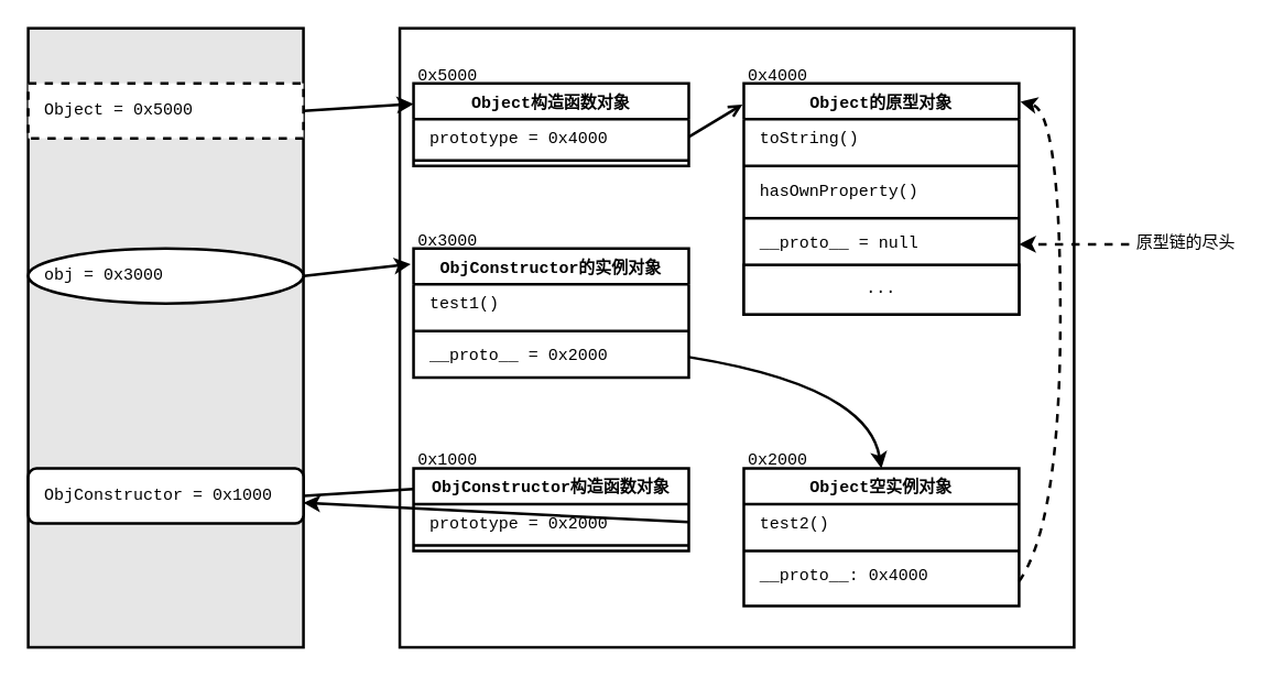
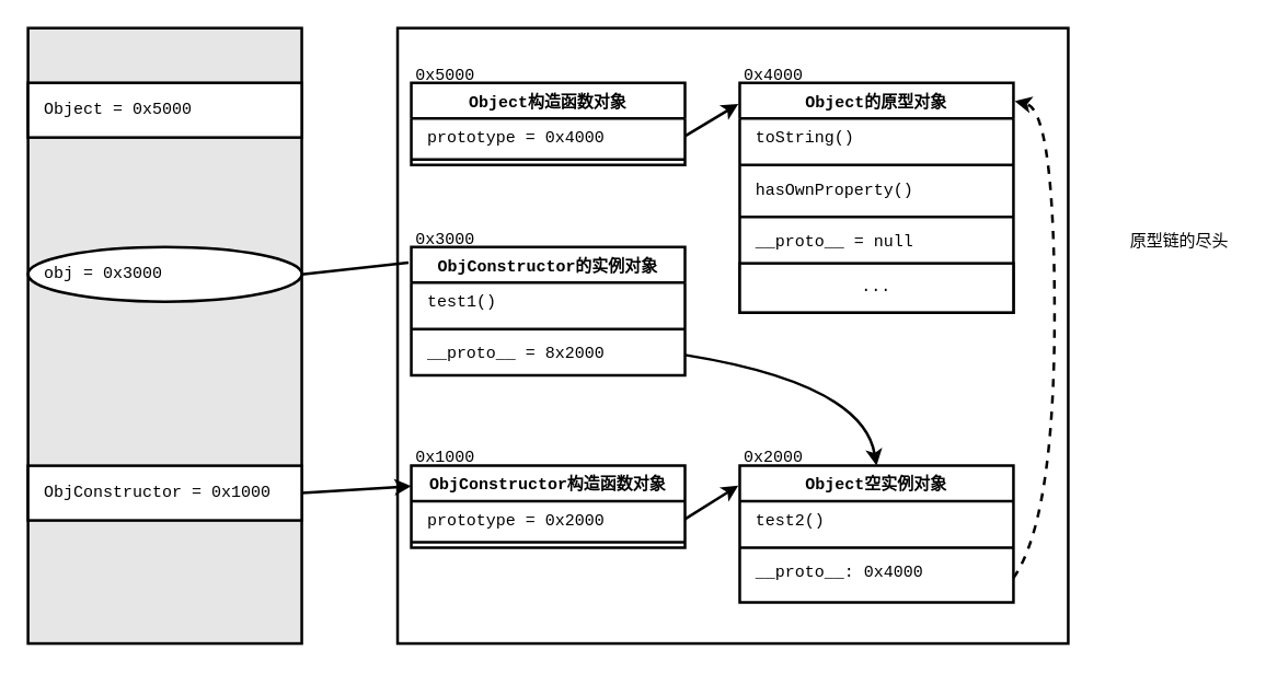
  <mxCell id="0" />
  <mxCell id="1" parent="0" />
  <mxCell id="2" value="" style="rounded=0;whiteSpace=wrap;html=1;fontFamily=Courier New;strokeWidth=2;fontColor=#000000;spacingLeft=10;spacingRight=10;fillColor=#E6E6E6;" vertex="1" parent="1"><mxGeometry x="20" y="20" width="200" height="450" as="geometry" /></mxCell>
  <mxCell id="3" value="" style="rounded=0;whiteSpace=wrap;html=1;fontFamily=Courier New;strokeWidth=2;fontColor=#000000;spacingLeft=10;spacingRight=10;" vertex="1" parent="1"><mxGeometry x="290" y="20" width="490" height="450" as="geometry" /></mxCell>
- <mxCell id="4" value="ObjConstructor = 0x1000" style="whiteSpace=wrap;html=1;fontFamily=Courier New;align=left;spacingLeft=10;strokeWidth=2;fontColor=#000000;spacingRight=10;rounded=1;" vertex="1" parent="1"><mxGeometry x="20" y="340" width="200" height="40" as="geometry" /></mxCell>
+ <mxCell id="4" value="ObjConstructor = 0x1000" style="rounded=0;whiteSpace=wrap;html=1;fontFamily=Courier New;align=left;spacingLeft=10;strokeWidth=2;fontColor=#000000;spacingRight=10;" vertex="1" parent="1"><mxGeometry x="20" y="340" width="200" height="40" as="geometry" /></mxCell>
  <mxCell id="5" value="ObjConstructor构造函数对象" style="swimlane;fontStyle=1;align=center;verticalAlign=top;childLayout=stackLayout;horizontal=1;startSize=26;horizontalStack=0;resizeParent=1;resizeParentMax=0;resizeLast=0;collapsible=1;marginBottom=0;fontFamily=Courier New;strokeWidth=2;fontColor=#000000;spacingLeft=10;spacingRight=10;" vertex="1" parent="1"><mxGeometry x="300" y="340" width="200" height="60" as="geometry" /></mxCell>
  <mxCell id="6" value="prototype = 0x2000" style="text;strokeColor=none;fillColor=none;align=left;verticalAlign=top;spacingLeft=10;spacingRight=10;overflow=hidden;rotatable=0;points=[[0,0.5],[1,0.5]];portConstraint=eastwest;fontFamily=Courier New;strokeWidth=2;fontColor=#000000;" vertex="1" parent="5"><mxGeometry y="26" width="200" height="26" as="geometry" /></mxCell>
  <mxCell id="7" value="" style="line;strokeWidth=2;fillColor=none;align=left;verticalAlign=middle;spacingTop=-1;spacingLeft=10;spacingRight=10;rotatable=0;labelPosition=right;points=[];portConstraint=eastwest;fontFamily=Courier New;fontColor=#000000;" vertex="1" parent="5"><mxGeometry y="52" width="200" height="8" as="geometry" /></mxCell>
  <mxCell id="8" value="Object空实例对象" style="swimlane;fontStyle=1;align=center;verticalAlign=top;childLayout=stackLayout;horizontal=1;startSize=26;horizontalStack=0;resizeParent=1;resizeParentMax=0;resizeLast=0;collapsible=1;marginBottom=0;fontFamily=Courier New;strokeWidth=2;fontColor=#000000;spacingLeft=10;spacingRight=10;" vertex="1" parent="1"><mxGeometry x="540" y="340" width="200" height="100" as="geometry"><mxRectangle x="560" y="360" width="200" height="30" as="alternateBounds" /></mxGeometry></mxCell>
  <mxCell id="9" value="test2()" style="text;html=1;strokeColor=none;fillColor=none;align=left;verticalAlign=middle;whiteSpace=wrap;rounded=0;labelBackgroundColor=none;fontFamily=Courier New;fontColor=#000000;spacingLeft=10;spacingRight=10;" vertex="1" parent="8"><mxGeometry y="26" width="200" height="30" as="geometry" /></mxCell>
  <mxCell id="10" value="" style="line;strokeWidth=2;fillColor=none;align=left;verticalAlign=middle;spacingTop=-1;spacingLeft=10;spacingRight=10;rotatable=0;labelPosition=right;points=[];portConstraint=eastwest;fontFamily=Courier New;fontColor=#000000;" vertex="1" parent="8"><mxGeometry y="56" width="200" height="8" as="geometry" /></mxCell>
  <mxCell id="11" value="__proto__: 0x4000" style="text;strokeColor=none;fillColor=none;align=left;verticalAlign=top;spacingLeft=10;spacingRight=10;overflow=hidden;rotatable=0;points=[[0,0.5],[1,0.5]];portConstraint=eastwest;fontFamily=Courier New;strokeWidth=2;fontColor=#000000;" vertex="1" parent="8"><mxGeometry y="64" width="200" height="36" as="geometry" /></mxCell>
- <mxCell id="12" value="" style="curved=1;endArrow=none;html=1;rounded=0;fontFamily=Courier New;exitX=1;exitY=0.5;exitDx=0;exitDy=0;entryX=0;entryY=0.25;entryDx=0;entryDy=0;strokeWidth=2;fontColor=#000000;spacingLeft=10;spacingRight=10;" edge="1" parent="1" source="4" target="5"><mxGeometry width="50" height="50" relative="1" as="geometry"><mxPoint x="220" y="360" as="sourcePoint" /><mxPoint x="450" y="230" as="targetPoint" /></mxGeometry></mxCell>
- <mxCell id="13" value="" style="curved=1;endArrow=classic;html=1;rounded=0;fontFamily=Courier New;exitX=1;exitY=0.5;exitDx=0;exitDy=0;strokeWidth=2;fontColor=#000000;spacingLeft=10;spacingRight=10;" edge="1" parent="1" source="6" target="4"><mxGeometry width="50" height="50" relative="1" as="geometry"><mxPoint x="400" y="280" as="sourcePoint" /><mxPoint x="450" y="230" as="targetPoint" /></mxGeometry></mxCell>
- <mxCell id="14" value="Object = 0x5000" style="rounded=0;whiteSpace=wrap;html=1;fontFamily=Courier New;align=left;spacingLeft=10;strokeWidth=2;fontColor=#000000;spacingRight=10;labelBackgroundColor=default;dashed=1;" vertex="1" parent="1"><mxGeometry x="20" y="60" width="200" height="40" as="geometry" /></mxCell>
+ <mxCell id="12" value="" style="curved=1;endArrow=classic;html=1;rounded=0;fontFamily=Courier New;exitX=1;exitY=0.5;exitDx=0;exitDy=0;entryX=0;entryY=0.25;entryDx=0;entryDy=0;strokeWidth=2;fontColor=#000000;spacingLeft=10;spacingRight=10;" edge="1" parent="1" source="4" target="5"><mxGeometry width="50" height="50" relative="1" as="geometry"><mxPoint x="220" y="360" as="sourcePoint" /><mxPoint x="450" y="230" as="targetPoint" /></mxGeometry></mxCell>
+ <mxCell id="13" value="" style="curved=1;endArrow=classic;html=1;rounded=0;fontFamily=Courier New;exitX=1;exitY=0.5;exitDx=0;exitDy=0;entryX=-0.005;entryY=0.145;entryDx=0;entryDy=0;strokeWidth=2;fontColor=#000000;spacingLeft=10;spacingRight=10;entryPerimeter=0;" edge="1" parent="1" source="6" target="8"><mxGeometry width="50" height="50" relative="1" as="geometry"><mxPoint x="400" y="280" as="sourcePoint" /><mxPoint x="450" y="230" as="targetPoint" /></mxGeometry></mxCell>
+ <mxCell id="14" value="Object = 0x5000" style="rounded=0;whiteSpace=wrap;html=1;fontFamily=Courier New;align=left;spacingLeft=10;strokeWidth=2;fontColor=#000000;spacingRight=10;labelBackgroundColor=default;" vertex="1" parent="1"><mxGeometry x="20" y="60" width="200" height="40" as="geometry" /></mxCell>
  <mxCell id="15" value="Object构造函数对象" style="swimlane;fontStyle=1;align=center;verticalAlign=top;childLayout=stackLayout;horizontal=1;startSize=26;horizontalStack=0;resizeParent=1;resizeParentMax=0;resizeLast=0;collapsible=1;marginBottom=0;fontFamily=Courier New;strokeWidth=2;fontColor=#000000;spacingLeft=10;spacingRight=10;" vertex="1" parent="1"><mxGeometry x="300" y="60" width="200" height="60" as="geometry" /></mxCell>
  <mxCell id="16" value="prototype = 0x4000" style="text;strokeColor=none;fillColor=none;align=left;verticalAlign=top;spacingLeft=10;spacingRight=10;overflow=hidden;rotatable=0;points=[[0,0.5],[1,0.5]];portConstraint=eastwest;fontFamily=Courier New;strokeWidth=2;fontColor=#000000;" vertex="1" parent="15"><mxGeometry y="26" width="200" height="26" as="geometry" /></mxCell>
  <mxCell id="17" value="" style="line;strokeWidth=2;fillColor=none;align=left;verticalAlign=middle;spacingTop=-1;spacingLeft=10;spacingRight=10;rotatable=0;labelPosition=right;points=[];portConstraint=eastwest;fontFamily=Courier New;fontColor=#000000;" vertex="1" parent="15"><mxGeometry y="52" width="200" height="8" as="geometry" /></mxCell>
- <mxCell id="18" value="" style="curved=1;endArrow=open;html=1;rounded=0;fontFamily=Courier New;exitX=1;exitY=0.5;exitDx=0;exitDy=0;strokeWidth=2;fontColor=#000000;spacingLeft=10;spacingRight=10;entryX=-0.005;entryY=0.092;entryDx=0;entryDy=0;entryPerimeter=0;" edge="1" parent="1" source="16" target="23"><mxGeometry width="50" height="50" relative="1" as="geometry"><mxPoint x="400" y="120" as="sourcePoint" /><mxPoint x="450" y="70" as="targetPoint" /></mxGeometry></mxCell>
- <mxCell id="19" value="" style="curved=1;endArrow=classic;html=1;rounded=0;fontFamily=Courier New;exitX=1;exitY=0.5;exitDx=0;exitDy=0;entryX=0;entryY=0.25;entryDx=0;entryDy=0;strokeWidth=2;fontColor=#000000;spacingLeft=10;spacingRight=10;" edge="1" parent="1" source="14" target="15"><mxGeometry width="50" height="50" relative="1" as="geometry"><mxPoint x="220" y="130" as="sourcePoint" /><mxPoint x="450" y="120" as="targetPoint" /></mxGeometry></mxCell>
+ <mxCell id="18" value="" style="curved=1;endArrow=classic;html=1;rounded=0;fontFamily=Courier New;exitX=1;exitY=0.5;exitDx=0;exitDy=0;strokeWidth=2;fontColor=#000000;spacingLeft=10;spacingRight=10;entryX=-0.005;entryY=0.092;entryDx=0;entryDy=0;entryPerimeter=0;" edge="1" parent="1" source="16" target="23"><mxGeometry width="50" height="50" relative="1" as="geometry"><mxPoint x="400" y="120" as="sourcePoint" /><mxPoint x="450" y="70" as="targetPoint" /></mxGeometry></mxCell>
  <mxCell id="20" value="0x1000" style="text;html=1;strokeColor=none;fillColor=none;align=center;verticalAlign=middle;whiteSpace=wrap;rounded=0;fontFamily=Courier New;strokeWidth=2;fontColor=#000000;spacingLeft=10;spacingRight=10;" vertex="1" parent="1"><mxGeometry x="300" y="330" width="50" height="10" as="geometry" /></mxCell>
  <mxCell id="21" value="0x2000" style="text;html=1;strokeColor=none;fillColor=none;align=center;verticalAlign=middle;whiteSpace=wrap;rounded=0;fontFamily=Courier New;strokeWidth=2;fontColor=#000000;spacingLeft=10;spacingRight=10;" vertex="1" parent="1"><mxGeometry x="540" y="330" width="50" height="10" as="geometry" /></mxCell>
  <mxCell id="22" value="0x5000" style="text;html=1;strokeColor=none;fillColor=none;align=center;verticalAlign=middle;whiteSpace=wrap;rounded=0;fontFamily=Courier New;strokeWidth=2;fontColor=#000000;spacingLeft=10;spacingRight=10;" vertex="1" parent="1"><mxGeometry x="300" y="50" width="50" height="10" as="geometry" /></mxCell>
  <mxCell id="23" value="Object的原型对象" style="swimlane;fontStyle=1;align=center;verticalAlign=top;childLayout=stackLayout;horizontal=1;startSize=26;horizontalStack=0;resizeParent=1;resizeParentMax=0;resizeLast=0;collapsible=1;marginBottom=0;fontFamily=Courier New;strokeWidth=2;fontColor=#000000;spacingLeft=10;spacingRight=10;" vertex="1" parent="1"><mxGeometry x="540" y="60" width="200" height="168" as="geometry"><mxRectangle x="560" y="240" width="160" height="30" as="alternateBounds" /></mxGeometry></mxCell>
  <mxCell id="24" value="toString()" style="text;html=1;strokeColor=none;fillColor=none;align=left;verticalAlign=middle;whiteSpace=wrap;rounded=0;fontFamily=Courier New;fontColor=#000000;spacingLeft=10;spacingRight=10;" vertex="1" parent="23"><mxGeometry y="26" width="200" height="30" as="geometry" /></mxCell>
  <mxCell id="25" value="" style="line;strokeWidth=2;fillColor=none;align=left;verticalAlign=middle;spacingTop=-1;spacingLeft=10;spacingRight=10;rotatable=0;labelPosition=right;points=[];portConstraint=eastwest;fontFamily=Courier New;fontColor=#000000;" vertex="1" parent="23"><mxGeometry y="56" width="200" height="8" as="geometry" /></mxCell>
  <mxCell id="26" value="hasOwnProperty()" style="text;html=1;strokeColor=none;fillColor=none;align=left;verticalAlign=middle;whiteSpace=wrap;rounded=0;fontFamily=Courier New;fontColor=#000000;spacingLeft=10;spacingRight=10;" vertex="1" parent="23"><mxGeometry y="64" width="200" height="30" as="geometry" /></mxCell>
  <mxCell id="27" value="" style="line;strokeWidth=2;fillColor=none;align=left;verticalAlign=middle;spacingTop=-1;spacingLeft=10;spacingRight=10;rotatable=0;labelPosition=right;points=[];portConstraint=eastwest;fontFamily=Courier New;fontColor=#000000;" vertex="1" parent="23"><mxGeometry y="94" width="200" height="8" as="geometry" /></mxCell>
  <mxCell id="28" value="__proto__ = null" style="text;html=1;strokeColor=none;fillColor=none;align=left;verticalAlign=middle;whiteSpace=wrap;rounded=0;fontFamily=Courier New;fontColor=#000000;spacingLeft=10;spacingRight=10;" vertex="1" parent="23"><mxGeometry y="102" width="200" height="30" as="geometry" /></mxCell>
  <mxCell id="29" value="..." style="rounded=0;whiteSpace=wrap;html=1;fontFamily=Courier New;fontColor=#000000;strokeColor=#000000;strokeWidth=2;" vertex="1" parent="23"><mxGeometry y="132" width="200" height="36" as="geometry" /></mxCell>
  <mxCell id="30" value="0x4000" style="text;html=1;strokeColor=none;fillColor=none;align=center;verticalAlign=middle;whiteSpace=wrap;rounded=0;fontFamily=Courier New;strokeWidth=2;fontColor=#000000;spacingLeft=10;spacingRight=10;" vertex="1" parent="1"><mxGeometry x="540" y="50" width="50" height="10" as="geometry" /></mxCell>
  <mxCell id="31" value="" style="curved=1;endArrow=classic;html=1;rounded=0;fontFamily=Courier New;fontColor=#000000;strokeColor=#000000;strokeWidth=2;exitX=1;exitY=0.5;exitDx=0;exitDy=0;entryX=1.005;entryY=0.08;entryDx=0;entryDy=0;spacingLeft=10;spacingRight=10;entryPerimeter=0;dashed=1;" edge="1" parent="1" source="11" target="23"><mxGeometry width="50" height="50" relative="1" as="geometry"><mxPoint x="480" y="270" as="sourcePoint" /><mxPoint x="530" y="220" as="targetPoint" /><Array as="points"><mxPoint x="770" y="379" /><mxPoint x="770" y="80" /></Array></mxGeometry></mxCell>
  <mxCell id="32" value="obj = 0x3000" style="ellipse;whiteSpace=wrap;html=1;fontFamily=Courier New;align=left;spacingLeft=10;strokeWidth=2;fontColor=#000000;spacingRight=10;" vertex="1" parent="1"><mxGeometry x="20" y="180" width="200" height="40" as="geometry" /></mxCell>
  <mxCell id="33" value="ObjConstructor的实例对象" style="swimlane;fontStyle=1;align=center;verticalAlign=top;childLayout=stackLayout;horizontal=1;startSize=26;horizontalStack=0;resizeParent=1;resizeParentMax=0;resizeLast=0;collapsible=1;marginBottom=0;fontFamily=Courier New;strokeWidth=2;fontColor=#000000;spacingLeft=10;spacingRight=10;" vertex="1" parent="1"><mxGeometry x="300" y="180" width="200" height="94" as="geometry" /></mxCell>
  <mxCell id="34" value="test1()" style="text;html=1;strokeColor=none;fillColor=none;align=left;verticalAlign=middle;whiteSpace=wrap;rounded=0;fontFamily=Courier New;fontColor=#000000;spacingLeft=10;spacingRight=10;" vertex="1" parent="33"><mxGeometry y="26" width="200" height="30" as="geometry" /></mxCell>
  <mxCell id="35" value="" style="line;strokeWidth=2;fillColor=none;align=left;verticalAlign=middle;spacingTop=-1;spacingLeft=10;spacingRight=10;rotatable=0;labelPosition=right;points=[];portConstraint=eastwest;fontFamily=Courier New;fontColor=#000000;" vertex="1" parent="33"><mxGeometry y="56" width="200" height="8" as="geometry" /></mxCell>
- <mxCell id="36" value="__proto__ = 0x2000" style="text;strokeColor=none;fillColor=none;align=left;verticalAlign=top;spacingLeft=10;spacingRight=10;overflow=hidden;rotatable=0;points=[[0,0.5],[1,0.5]];portConstraint=eastwest;fontFamily=Courier New;strokeWidth=2;fontColor=#000000;" vertex="1" parent="33"><mxGeometry y="64" width="200" height="30" as="geometry" /></mxCell>
+ <mxCell id="36" value="__proto__ = 8x2000" style="text;strokeColor=none;fillColor=none;align=left;verticalAlign=top;spacingLeft=10;spacingRight=10;overflow=hidden;rotatable=0;points=[[0,0.5],[1,0.5]];portConstraint=eastwest;fontFamily=Courier New;strokeWidth=2;fontColor=#000000;" vertex="1" parent="33"><mxGeometry y="64" width="200" height="30" as="geometry" /></mxCell>
  <mxCell id="37" value="" style="curved=1;endArrow=classic;html=1;rounded=0;fontFamily=Courier New;exitX=1;exitY=0.5;exitDx=0;exitDy=0;entryX=0.5;entryY=0;entryDx=0;entryDy=0;strokeWidth=2;fontColor=#000000;spacingLeft=10;spacingRight=10;" edge="1" parent="1" source="36" target="8"><mxGeometry width="50" height="50" relative="1" as="geometry"><mxPoint x="400" y="220" as="sourcePoint" /><mxPoint x="640" y="160" as="targetPoint" /><Array as="points"><mxPoint x="630" y="280" /></Array></mxGeometry></mxCell>
- <mxCell id="38" value="" style="curved=1;endArrow=classic;html=1;rounded=0;fontFamily=Courier New;exitX=1;exitY=0.5;exitDx=0;exitDy=0;entryX=-0.01;entryY=0.122;entryDx=0;entryDy=0;strokeWidth=2;fontColor=#000000;spacingLeft=10;spacingRight=10;entryPerimeter=0;" edge="1" parent="1" source="32" target="33"><mxGeometry width="50" height="50" relative="1" as="geometry"><mxPoint x="220" y="250" as="sourcePoint" /><mxPoint x="450" y="240" as="targetPoint" /></mxGeometry></mxCell>
+ <mxCell id="38" value="" style="curved=1;endArrow=none;html=1;rounded=0;fontFamily=Courier New;exitX=1;exitY=0.5;exitDx=0;exitDy=0;entryX=-0.01;entryY=0.122;entryDx=0;entryDy=0;strokeWidth=2;fontColor=#000000;spacingLeft=10;spacingRight=10;entryPerimeter=0;" edge="1" parent="1" source="32" target="33"><mxGeometry width="50" height="50" relative="1" as="geometry"><mxPoint x="220" y="250" as="sourcePoint" /><mxPoint x="450" y="240" as="targetPoint" /></mxGeometry></mxCell>
  <mxCell id="39" value="0x3000" style="text;html=1;strokeColor=none;fillColor=none;align=center;verticalAlign=middle;whiteSpace=wrap;rounded=0;fontFamily=Courier New;strokeWidth=2;fontColor=#000000;spacingLeft=10;spacingRight=10;" vertex="1" parent="1"><mxGeometry x="300" y="170" width="50" height="10" as="geometry" /></mxCell>
- <mxCell id="40" style="edgeStyle=orthogonalEdgeStyle;rounded=0;orthogonalLoop=1;jettySize=auto;html=1;exitX=0;exitY=0.5;exitDx=0;exitDy=0;entryX=1;entryY=0.5;entryDx=0;entryDy=0;fontFamily=Courier New;fontColor=#000000;strokeColor=#000000;strokeWidth=2;dashed=1;" edge="1" parent="1" source="41" target="28"><mxGeometry relative="1" as="geometry" /></mxCell>
  <mxCell id="41" value="原型链的尽头" style="text;html=1;strokeColor=none;fillColor=none;align=center;verticalAlign=middle;whiteSpace=wrap;rounded=0;labelBackgroundColor=none;fontFamily=Courier New;fontColor=#000000;" vertex="1" parent="1"><mxGeometry x="820" y="162" width="83" height="30" as="geometry" /></mxCell>
